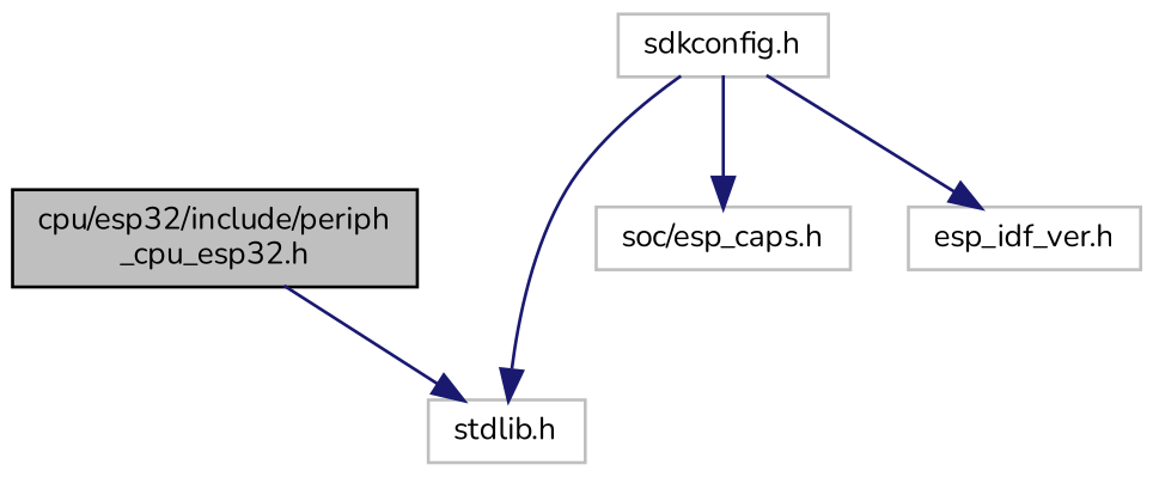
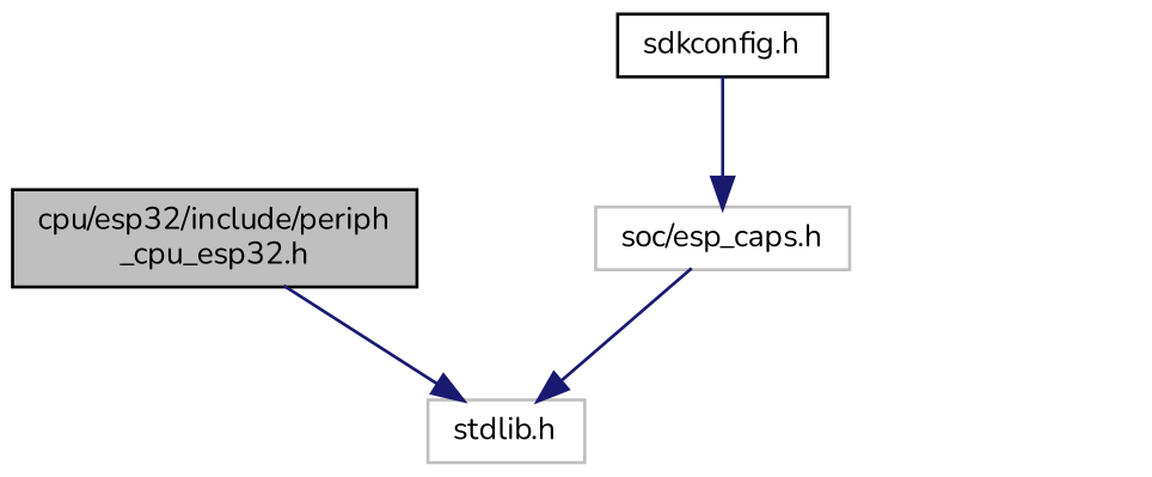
  digraph {
    fontname=Nunito
    node [color=grey75 fillcolor=white fontname=Nunito fontsize=10 shape=record style=filled]
    edge [color=midnightblue fontname=Nunito fontsize=10 labelfontname=Helvetica labelfontsize=10 style=solid]
    n1 [color=black fillcolor=grey75 fontcolor=black height=0.2 label="cpu/esp32/include/periph\l_cpu_esp32.h" width=0.4]
    n2 [height=0.2 label="stdlib.h" width=0.4]
-   n3 [height=0.2 label="sdkconfig.h" width=0.4]
+   n3 [color=black height=0.2 label="sdkconfig.h" width=0.4]
    n4 [height=0.2 label="soc/esp_caps.h" width=0.4]
-   n5 [height=0.2 label="esp_idf_ver.h" width=0.4]
    n1 -> n2
-   n3 -> n2
+   n4 -> n2
    n3 -> n4
-   n3 -> n5
  }
